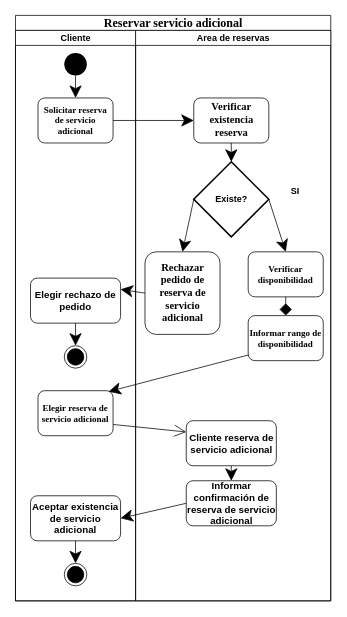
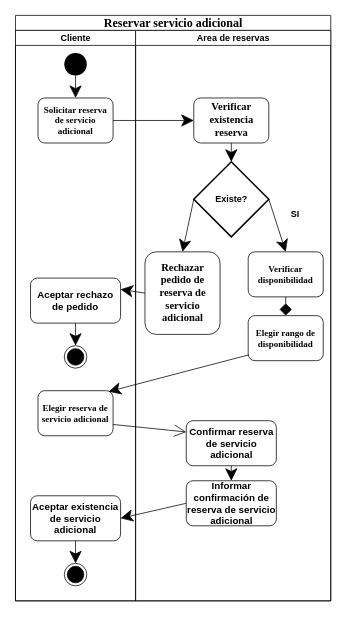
  <mxCell id="0" />
  <mxCell id="1" parent="0" />
  <mxCell id="2" value="&lt;font style=&quot;font-size: 16px&quot;&gt;Reservar servicio adicional&lt;/font&gt;" style="swimlane;html=1;childLayout=stackLayout;startSize=20;rounded=0;shadow=0;labelBackgroundColor=none;strokeWidth=1;fontFamily=Verdana;fontSize=8;align=center;" parent="1" vertex="1"><mxGeometry x="20" y="20" width="420" height="780" as="geometry" /></mxCell>
  <mxCell id="3" value="Cliente" style="swimlane;html=1;startSize=20;" parent="2" vertex="1"><mxGeometry y="20" width="160" height="760" as="geometry" /></mxCell>
  <mxCell id="4" value="Solicitar reserva de servicio adicional" style="rounded=1;whiteSpace=wrap;html=1;shadow=0;labelBackgroundColor=none;strokeWidth=1;fontFamily=Verdana;fontSize=12;align=center;fontStyle=1" parent="3" vertex="1"><mxGeometry x="30" y="90" width="100" height="60" as="geometry" /></mxCell>
  <mxCell id="5" value="" style="ellipse;fillColor=#000000;strokeColor=none;hachureGap=4;pointerEvents=0;" parent="3" vertex="1"><mxGeometry x="65" y="30" width="30" height="30" as="geometry" /></mxCell>
  <mxCell id="6" value="Elegir reserva de servicio adicional" style="rounded=1;whiteSpace=wrap;html=1;shadow=0;labelBackgroundColor=none;strokeWidth=1;fontFamily=Verdana;fontSize=12;align=center;fontStyle=1" parent="3" vertex="1"><mxGeometry x="30" y="480" width="100" height="60" as="geometry" /></mxCell>
  <mxCell id="7" value="" style="endArrow=classic;html=1;fontSize=13;startSize=14;endSize=14;sourcePerimeterSpacing=8;targetPerimeterSpacing=8;exitX=0.5;exitY=1;exitDx=0;exitDy=0;entryX=0.5;entryY=0;entryDx=0;entryDy=0;" parent="3" source="5" target="4" edge="1"><mxGeometry width="50" height="50" relative="1" as="geometry"><mxPoint x="390" y="250" as="sourcePoint" /><mxPoint x="440" y="200" as="targetPoint" /></mxGeometry></mxCell>
  <mxCell id="8" value="Aceptar existencia de servicio adicional" style="rounded=1;whiteSpace=wrap;html=1;hachureGap=4;pointerEvents=0;fontStyle=1;fontSize=13;" parent="3" vertex="1"><mxGeometry x="20" y="620" width="120" height="60" as="geometry" /></mxCell>
  <mxCell id="9" value="" style="ellipse;html=1;shape=endState;fillColor=#000000;strokeColor=#000000;" parent="3" vertex="1"><mxGeometry x="65" y="710" width="30" height="30" as="geometry" /></mxCell>
  <mxCell id="10" value="" style="endArrow=classic;html=1;startSize=14;endSize=14;sourcePerimeterSpacing=8;targetPerimeterSpacing=8;exitX=0.5;exitY=1;exitDx=0;exitDy=0;entryX=0.5;entryY=0;entryDx=0;entryDy=0;" parent="3" source="8" target="9" edge="1"><mxGeometry width="50" height="50" relative="1" as="geometry"><mxPoint x="210" y="630" as="sourcePoint" /><mxPoint x="150" y="660" as="targetPoint" /></mxGeometry></mxCell>
- <mxCell id="11" value="Elegir rechazo de pedido" style="rounded=1;whiteSpace=wrap;html=1;hachureGap=4;pointerEvents=0;fontStyle=1;fontSize=13;" parent="3" vertex="1"><mxGeometry x="20" y="330" width="120" height="60" as="geometry" /></mxCell>
+ <mxCell id="11" value="Aceptar rechazo de pedido" style="rounded=1;whiteSpace=wrap;html=1;hachureGap=4;pointerEvents=0;fontStyle=1;fontSize=13;" parent="3" vertex="1"><mxGeometry x="20" y="330" width="120" height="60" as="geometry" /></mxCell>
  <mxCell id="12" value="" style="ellipse;html=1;shape=endState;fillColor=#000000;strokeColor=#000000;" parent="3" vertex="1"><mxGeometry x="65" y="420" width="30" height="30" as="geometry" /></mxCell>
  <mxCell id="13" value="" style="endArrow=classic;html=1;startSize=14;endSize=14;sourcePerimeterSpacing=8;targetPerimeterSpacing=8;exitX=0.5;exitY=1;exitDx=0;exitDy=0;entryX=0.5;entryY=0;entryDx=0;entryDy=0;" parent="3" source="11" target="12" edge="1"><mxGeometry width="50" height="50" relative="1" as="geometry"><mxPoint x="170" y="280" as="sourcePoint" /><mxPoint x="110" y="310" as="targetPoint" /></mxGeometry></mxCell>
  <mxCell id="14" value="" style="endArrow=classic;html=1;startSize=14;endSize=14;sourcePerimeterSpacing=8;targetPerimeterSpacing=8;exitX=0;exitY=0.5;exitDx=0;exitDy=0;entryX=1;entryY=0.5;entryDx=0;entryDy=0;" parent="2" source="21" target="8" edge="1"><mxGeometry width="50" height="50" relative="1" as="geometry"><mxPoint x="435" y="852" as="sourcePoint" /><mxPoint x="260" y="817" as="targetPoint" /></mxGeometry></mxCell>
  <mxCell id="15" value="" style="endArrow=classic;html=1;startSize=14;endSize=14;sourcePerimeterSpacing=8;targetPerimeterSpacing=8;exitX=0.01;exitY=0.87;exitDx=0;exitDy=0;entryX=0.94;entryY=0.02;entryDx=0;entryDy=0;entryPerimeter=0;exitPerimeter=0;" parent="2" source="20" target="6" edge="1"><mxGeometry width="50" height="50" relative="1" as="geometry"><mxPoint x="295" y="470" as="sourcePoint" /><mxPoint x="295" y="550" as="targetPoint" /></mxGeometry></mxCell>
  <mxCell id="16" value="" style="endArrow=open;html=1;startSize=14;endSize=14;sourcePerimeterSpacing=8;targetPerimeterSpacing=8;exitX=1;exitY=0.75;exitDx=0;exitDy=0;entryX=0;entryY=0.25;entryDx=0;entryDy=0;" parent="2" source="6" target="22" edge="1"><mxGeometry width="50" height="50" relative="1" as="geometry"><mxPoint x="241" y="487.2" as="sourcePoint" /><mxPoint x="80" y="665" as="targetPoint" /></mxGeometry></mxCell>
  <mxCell id="17" value="Area de reservas" style="swimlane;html=1;startSize=20;" parent="2" vertex="1"><mxGeometry x="160" y="20" width="260" height="760" as="geometry" /></mxCell>
  <mxCell id="18" value="Verificar disponibilidad" style="rounded=1;whiteSpace=wrap;html=1;shadow=0;labelBackgroundColor=none;strokeWidth=1;fontFamily=Verdana;fontSize=12;align=center;fontStyle=1" parent="17" vertex="1"><mxGeometry x="150" y="295" width="100" height="60" as="geometry" /></mxCell>
  <mxCell id="19" value="" style="endArrow=diamond;html=1;startSize=14;endSize=14;sourcePerimeterSpacing=8;targetPerimeterSpacing=8;exitX=0.5;exitY=1;exitDx=0;exitDy=0;entryX=0.5;entryY=0;entryDx=0;entryDy=0;" parent="17" source="18" target="20" edge="1"><mxGeometry width="50" height="50" relative="1" as="geometry"><mxPoint x="-15" y="530" as="sourcePoint" /><mxPoint x="100" y="490" as="targetPoint" /></mxGeometry></mxCell>
- <mxCell id="20" value="Informar rango de disponibilidad" style="rounded=1;whiteSpace=wrap;html=1;shadow=0;labelBackgroundColor=none;strokeWidth=1;fontFamily=Verdana;fontSize=12;align=center;fontStyle=1" parent="17" vertex="1"><mxGeometry x="150" y="380" width="100" height="60" as="geometry" /></mxCell>
+ <mxCell id="20" value="Elegir rango de disponibilidad" style="rounded=1;whiteSpace=wrap;html=1;shadow=0;labelBackgroundColor=none;strokeWidth=1;fontFamily=Verdana;fontSize=12;align=center;fontStyle=1" parent="17" vertex="1"><mxGeometry x="150" y="380" width="100" height="60" as="geometry" /></mxCell>
  <mxCell id="21" value="Informar confirmación de reserva de servicio adicional" style="rounded=1;whiteSpace=wrap;html=1;hachureGap=4;pointerEvents=0;fontStyle=1;fontSize=13;" parent="17" vertex="1"><mxGeometry x="67.5" y="600" width="120" height="60" as="geometry" /></mxCell>
- <mxCell id="22" value="Cliente reserva de servicio adicional" style="rounded=1;whiteSpace=wrap;html=1;hachureGap=4;pointerEvents=0;fontStyle=1;fontSize=13;" parent="17" vertex="1"><mxGeometry x="67.5" y="520" width="120" height="60" as="geometry" /></mxCell>
+ <mxCell id="22" value="Confirmar reserva de servicio adicional" style="rounded=1;whiteSpace=wrap;html=1;hachureGap=4;pointerEvents=0;fontStyle=1;fontSize=13;" parent="17" vertex="1"><mxGeometry x="67.5" y="520" width="120" height="60" as="geometry" /></mxCell>
  <mxCell id="23" value="" style="endArrow=classic;html=1;startSize=14;endSize=14;sourcePerimeterSpacing=8;targetPerimeterSpacing=8;exitX=0.5;exitY=1;exitDx=0;exitDy=0;entryX=0.5;entryY=0;entryDx=0;entryDy=0;" parent="17" source="22" target="21" edge="1"><mxGeometry width="50" height="50" relative="1" as="geometry"><mxPoint x="105" y="660" as="sourcePoint" /><mxPoint x="100" y="700" as="targetPoint" /></mxGeometry></mxCell>
  <mxCell id="24" value="Verificar existencia reserva" style="rounded=1;whiteSpace=wrap;html=1;shadow=0;labelBackgroundColor=none;strokeWidth=1;fontFamily=Verdana;fontSize=14;align=center;fontStyle=1" parent="17" vertex="1"><mxGeometry x="77.5" y="90" width="100" height="60" as="geometry" /></mxCell>
  <mxCell id="25" value="&lt;b&gt;Existe?&lt;/b&gt;" style="strokeWidth=2;html=1;shape=mxgraph.flowchart.decision;whiteSpace=wrap;hachureGap=4;pointerEvents=0;" parent="17" vertex="1"><mxGeometry x="77.5" y="175" width="100" height="100" as="geometry" /></mxCell>
  <mxCell id="26" value="Rechazar pedido de reserva de servicio adicional" style="rounded=1;whiteSpace=wrap;html=1;shadow=0;labelBackgroundColor=none;strokeWidth=1;fontFamily=Verdana;fontSize=14;align=center;fontStyle=1" parent="17" vertex="1"><mxGeometry x="12.5" y="295" width="100" height="110" as="geometry" /></mxCell>
  <mxCell id="27" value="" style="endArrow=classic;html=1;startSize=14;endSize=14;sourcePerimeterSpacing=8;targetPerimeterSpacing=8;exitX=0;exitY=0.5;exitDx=0;exitDy=0;exitPerimeter=0;entryX=0.5;entryY=0;entryDx=0;entryDy=0;" parent="17" source="25" target="26" edge="1"><mxGeometry width="50" height="50" relative="1" as="geometry"><mxPoint x="32.5" y="255" as="sourcePoint" /><mxPoint x="82.5" y="205" as="targetPoint" /></mxGeometry></mxCell>
  <mxCell id="28" value="" style="endArrow=classic;html=1;startSize=14;endSize=14;sourcePerimeterSpacing=8;targetPerimeterSpacing=8;exitX=1;exitY=0.5;exitDx=0;exitDy=0;exitPerimeter=0;entryX=0.5;entryY=0;entryDx=0;entryDy=0;" parent="17" source="25" target="18" edge="1"><mxGeometry width="50" height="50" relative="1" as="geometry"><mxPoint x="32.5" y="255" as="sourcePoint" /><mxPoint x="178" y="280" as="targetPoint" /></mxGeometry></mxCell>
- <mxCell id="29" value="SI" style="text;html=1;strokeColor=none;fillColor=none;align=center;verticalAlign=middle;whiteSpace=wrap;rounded=0;hachureGap=4;pointerEvents=0;fontStyle=1" parent="17" vertex="1"><mxGeometry x="192.5" y="205" width="40" height="20" as="geometry" /></mxCell>
+ <mxCell id="29" value="SI" style="text;html=1;strokeColor=none;fillColor=none;align=center;verticalAlign=middle;whiteSpace=wrap;rounded=0;hachureGap=4;pointerEvents=0;fontStyle=1" parent="17" vertex="1"><mxGeometry x="192.5" y="235" width="40" height="20" as="geometry" /></mxCell>
  <mxCell id="30" value="" style="endArrow=classic;html=1;startSize=14;endSize=14;sourcePerimeterSpacing=8;targetPerimeterSpacing=8;exitX=0.5;exitY=1;exitDx=0;exitDy=0;entryX=0.5;entryY=0;entryDx=0;entryDy=0;entryPerimeter=0;" parent="17" source="24" target="25" edge="1"><mxGeometry width="50" height="50" relative="1" as="geometry"><mxPoint x="-217.5" y="145" as="sourcePoint" /><mxPoint x="-167.5" y="95" as="targetPoint" /></mxGeometry></mxCell>
  <mxCell id="31" value="" style="endArrow=classic;html=1;startSize=14;endSize=14;sourcePerimeterSpacing=8;targetPerimeterSpacing=8;exitX=0;exitY=0.5;exitDx=0;exitDy=0;entryX=1;entryY=0.25;entryDx=0;entryDy=0;" parent="2" source="26" target="11" edge="1"><mxGeometry width="50" height="50" relative="1" as="geometry"><mxPoint x="247.5" y="255" as="sourcePoint" /><mxPoint x="232.5" y="325" as="targetPoint" /></mxGeometry></mxCell>
  <mxCell id="32" value="" style="endArrow=classic;html=1;startSize=14;endSize=14;sourcePerimeterSpacing=8;targetPerimeterSpacing=8;exitX=1;exitY=0.5;exitDx=0;exitDy=0;entryX=0;entryY=0.5;entryDx=0;entryDy=0;" parent="2" source="4" target="24" edge="1"><mxGeometry width="50" height="50" relative="1" as="geometry"><mxPoint x="247.5" y="255" as="sourcePoint" /><mxPoint x="232.5" y="325" as="targetPoint" /></mxGeometry></mxCell>
